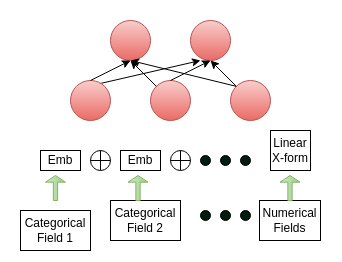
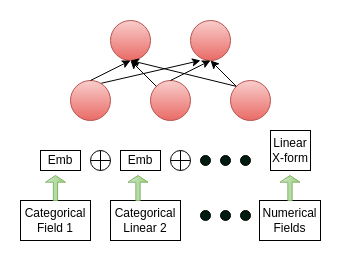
  <mxCell id="0" />
  <mxCell id="1" parent="0" />
  <mxCell id="2" value="" style="group" vertex="1" connectable="0" parent="1"><mxGeometry x="40" y="20" width="270" height="160" as="geometry" /></mxCell>
  <mxCell id="3" value="" style="ellipse;whiteSpace=wrap;html=1;aspect=fixed;gradientColor=#ea6b66;fillColor=#f8cecc;strokeColor=#b85450;" vertex="1" parent="2"><mxGeometry x="110" y="60" width="40" height="40" as="geometry" /></mxCell>
  <mxCell id="4" value="" style="ellipse;whiteSpace=wrap;html=1;aspect=fixed;gradientColor=#ea6b66;fillColor=#f8cecc;strokeColor=#b85450;" vertex="1" parent="2"><mxGeometry x="150" width="40" height="40" as="geometry" /></mxCell>
  <mxCell id="5" style="rounded=0;orthogonalLoop=1;jettySize=auto;html=1;entryX=0.5;entryY=1;entryDx=0;entryDy=0;exitX=0.5;exitY=0;exitDx=0;exitDy=0;" edge="1" parent="2" source="3" target="4"><mxGeometry relative="1" as="geometry" /></mxCell>
  <mxCell id="6" style="edgeStyle=none;rounded=0;orthogonalLoop=1;jettySize=auto;html=1;entryX=0.5;entryY=1;entryDx=0;entryDy=0;" edge="1" parent="2" source="7" target="4"><mxGeometry relative="1" as="geometry" /></mxCell>
  <mxCell id="7" value="" style="ellipse;whiteSpace=wrap;html=1;aspect=fixed;gradientColor=#ea6b66;fillColor=#f8cecc;strokeColor=#b85450;" vertex="1" parent="2"><mxGeometry x="190" y="60" width="40" height="40" as="geometry" /></mxCell>
  <mxCell id="8" style="edgeStyle=none;rounded=0;orthogonalLoop=1;jettySize=auto;html=1;exitX=0.736;exitY=0.077;exitDx=0;exitDy=0;exitPerimeter=0;" edge="1" parent="2" source="9"><mxGeometry relative="1" as="geometry"><mxPoint x="160" y="40" as="targetPoint" /></mxGeometry></mxCell>
  <mxCell id="9" value="" style="ellipse;whiteSpace=wrap;html=1;aspect=fixed;gradientColor=#ea6b66;fillColor=#f8cecc;strokeColor=#b85450;" vertex="1" parent="2"><mxGeometry x="30" y="60" width="40" height="40" as="geometry" /></mxCell>
  <mxCell id="10" value="" style="ellipse;whiteSpace=wrap;html=1;aspect=fixed;gradientColor=#ea6b66;fillColor=#f8cecc;strokeColor=#b85450;" vertex="1" parent="2"><mxGeometry x="70" width="40" height="40" as="geometry" /></mxCell>
  <mxCell id="11" style="edgeStyle=none;rounded=0;orthogonalLoop=1;jettySize=auto;html=1;entryX=0.5;entryY=1;entryDx=0;entryDy=0;" edge="1" parent="2" source="3" target="10"><mxGeometry relative="1" as="geometry" /></mxCell>
  <mxCell id="12" style="edgeStyle=none;rounded=0;orthogonalLoop=1;jettySize=auto;html=1;entryX=0.5;entryY=1;entryDx=0;entryDy=0;exitX=0;exitY=0;exitDx=0;exitDy=0;" edge="1" parent="2" source="7" target="10"><mxGeometry relative="1" as="geometry" /></mxCell>
  <mxCell id="13" style="rounded=0;orthogonalLoop=1;jettySize=auto;html=1;exitX=0.5;exitY=0;exitDx=0;exitDy=0;entryX=0.5;entryY=1;entryDx=0;entryDy=0;" edge="1" parent="2" source="9" target="10"><mxGeometry relative="1" as="geometry" /></mxCell>
  <mxCell id="14" value="Emb" style="rounded=0;whiteSpace=wrap;html=1;" vertex="1" parent="2"><mxGeometry y="130" width="40" height="20" as="geometry" /></mxCell>
  <mxCell id="15" value="" style="shape=orEllipse;perimeter=ellipsePerimeter;whiteSpace=wrap;html=1;backgroundOutline=1;" vertex="1" parent="2"><mxGeometry x="50" y="130" width="20" height="20" as="geometry" /></mxCell>
  <mxCell id="16" value="Linear X-form" style="rounded=0;whiteSpace=wrap;html=1;" vertex="1" parent="2"><mxGeometry x="230" y="110" width="40" height="40" as="geometry" /></mxCell>
  <mxCell id="17" value="" style="shape=orEllipse;perimeter=ellipsePerimeter;whiteSpace=wrap;html=1;backgroundOutline=1;" vertex="1" parent="2"><mxGeometry x="130" y="130" width="20" height="20" as="geometry" /></mxCell>
  <mxCell id="18" value="Emb" style="rounded=0;whiteSpace=wrap;html=1;" vertex="1" parent="2"><mxGeometry x="80" y="130" width="40" height="20" as="geometry" /></mxCell>
  <mxCell id="19" value="" style="group" vertex="1" connectable="0" parent="2"><mxGeometry x="160" y="135" width="50" height="10" as="geometry" /></mxCell>
  <mxCell id="20" value="" style="ellipse;whiteSpace=wrap;html=1;aspect=fixed;fillColor=#001C0E;" vertex="1" parent="19"><mxGeometry x="40" width="10" height="10" as="geometry" /></mxCell>
  <mxCell id="21" value="" style="ellipse;whiteSpace=wrap;html=1;aspect=fixed;fillColor=#001C0E;" vertex="1" parent="19"><mxGeometry x="20" width="10" height="10" as="geometry" /></mxCell>
  <mxCell id="22" value="" style="ellipse;whiteSpace=wrap;html=1;aspect=fixed;fillColor=#001C0E;" vertex="1" parent="19"><mxGeometry width="10" height="10" as="geometry" /></mxCell>
- <mxCell id="23" value="Categorical Field 1" style="rounded=0;whiteSpace=wrap;html=1;fillColor=#FFFFFF;" vertex="1" parent="1"><mxGeometry x="20" y="210" width="70" height="40" as="geometry" /></mxCell>
- <mxCell id="24" value="Categorical Field 2" style="rounded=0;whiteSpace=wrap;html=1;fillColor=#FFFFFF;" vertex="1" parent="1"><mxGeometry x="110" y="200" width="70" height="40" as="geometry" /></mxCell>
+ <mxCell id="23" value="Categorical Field 1" style="rounded=0;whiteSpace=wrap;html=1;fillColor=#FFFFFF;" vertex="1" parent="1"><mxGeometry x="20" y="200" width="70" height="40" as="geometry" /></mxCell>
+ <mxCell id="24" value="Categorical Linear 2" style="rounded=0;whiteSpace=wrap;html=1;fillColor=#FFFFFF;" vertex="1" parent="1"><mxGeometry x="110" y="200" width="70" height="40" as="geometry" /></mxCell>
  <mxCell id="25" value="" style="shape=singleArrow;whiteSpace=wrap;html=1;fillColor=#d5e8d4;rotation=-90;gradientColor=#97d077;strokeColor=#82b366;arrowWidth=0.214;arrowSize=0.267;" vertex="1" parent="1"><mxGeometry x="42.5" y="177.5" width="25" height="20" as="geometry" /></mxCell>
  <mxCell id="26" value="" style="shape=singleArrow;whiteSpace=wrap;html=1;fillColor=#d5e8d4;rotation=-90;gradientColor=#97d077;strokeColor=#82b366;arrowWidth=0.214;arrowSize=0.267;" vertex="1" parent="1"><mxGeometry x="125" y="177.5" width="25" height="20" as="geometry" /></mxCell>
  <mxCell id="27" value="" style="ellipse;whiteSpace=wrap;html=1;aspect=fixed;fillColor=#001C0E;" vertex="1" parent="1"><mxGeometry x="200" y="210" width="10" height="10" as="geometry" /></mxCell>
  <mxCell id="28" value="" style="ellipse;whiteSpace=wrap;html=1;aspect=fixed;fillColor=#001C0E;" vertex="1" parent="1"><mxGeometry x="220" y="210" width="10" height="10" as="geometry" /></mxCell>
  <mxCell id="29" value="" style="ellipse;whiteSpace=wrap;html=1;aspect=fixed;fillColor=#001C0E;" vertex="1" parent="1"><mxGeometry x="240" y="210" width="10" height="10" as="geometry" /></mxCell>
  <mxCell id="30" value="Numerical&lt;br&gt;Fields" style="rounded=0;whiteSpace=wrap;html=1;fillColor=#FFFFFF;" vertex="1" parent="1"><mxGeometry x="259" y="200" width="61" height="40" as="geometry" /></mxCell>
  <mxCell id="31" value="" style="shape=singleArrow;whiteSpace=wrap;html=1;fillColor=#d5e8d4;rotation=-90;gradientColor=#97d077;strokeColor=#82b366;arrowWidth=0.214;arrowSize=0.267;" vertex="1" parent="1"><mxGeometry x="277" y="177.5" width="25" height="20" as="geometry" /></mxCell>
